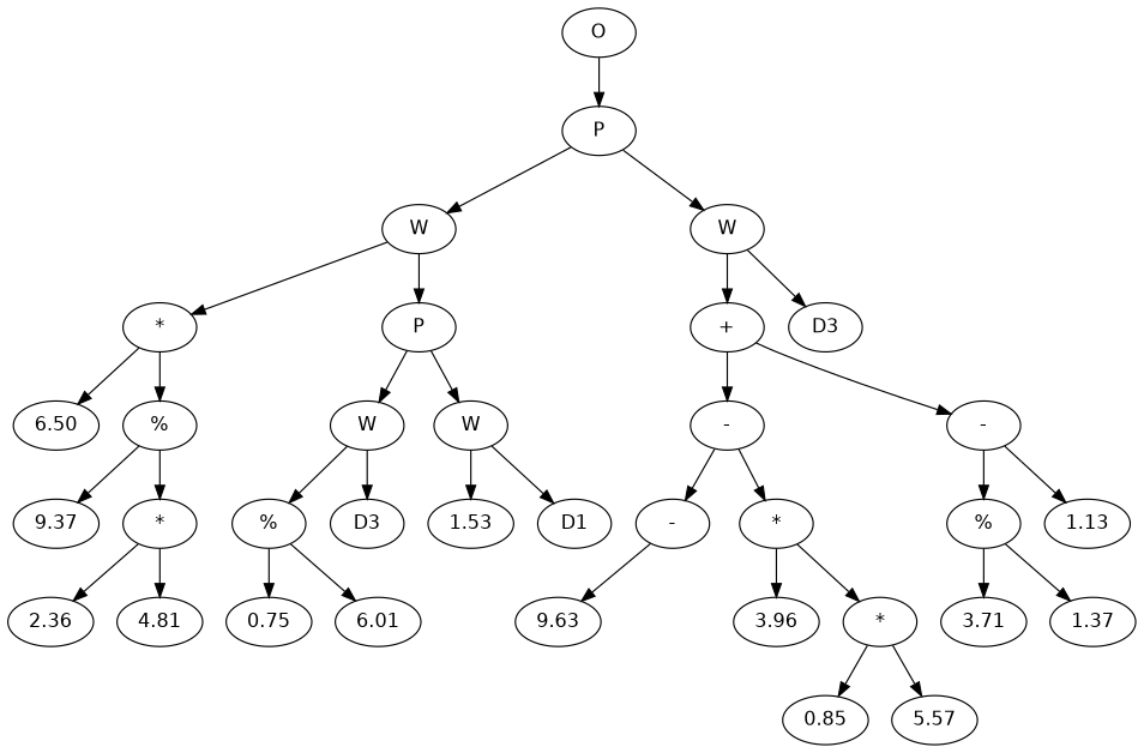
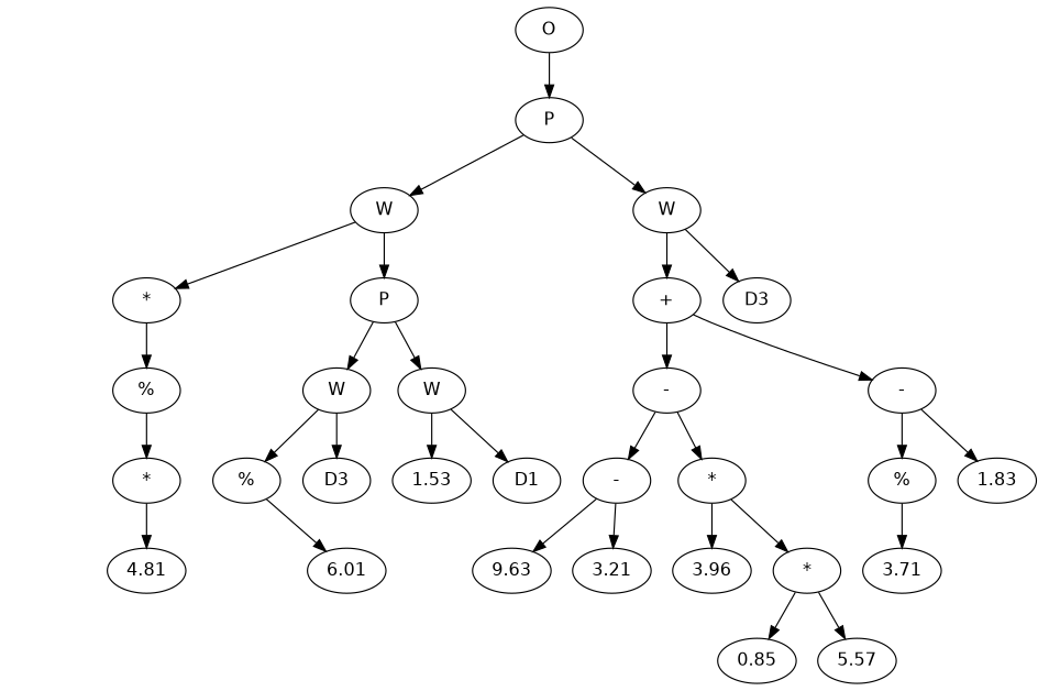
  digraph {
    fontname="DejaVu Sans"
    node [fontname="DejaVu Sans"]
    edge [fontname="DejaVu Sans"]
    n1 [label=O]
    n2 [label=P]
    n3 [label=W]
    n4 [label=W]
    n5 [label="*"]
    n6 [label=P]
    n7 [label="+"]
    n8 [label=D3]
-   n9 [label=6.50]
    n10 [label="%"]
    n11 [label=W]
    n12 [label=W]
-   n13 [label=9.37]
    n14 [label="*"]
-   n15 [label=2.36]
    n16 [label=4.81]
    n17 [label="%"]
    n18 [label=D3]
    n19 [label=1.53]
    n20 [label=D1]
-   n21 [label=0.75]
    n22 [label=6.01]
    n23 [label="-"]
    n24 [label="-"]
    n25 [label="-"]
    n26 [label="*"]
    n27 [label="%"]
-   n28 [label=1.13]
+   n28 [label=1.83]
    n29 [label=9.63]
+   n30 [label=3.21]
    n31 [label=3.96]
    n32 [label="*"]
    n33 [label=0.85]
    n34 [label=5.57]
    n35 [label=3.71]
-   n36 [label=1.37]
    n1 -> n2
    n2 -> n3
    n2 -> n4
    n3 -> n5
    n3 -> n6
    n4 -> n7
    n4 -> n8
-   n5 -> n9
    n5 -> n10
    n6 -> n11
    n6 -> n12
    n7 -> n23
    n7 -> n24
-   n10 -> n13
    n10 -> n14
    n11 -> n17
    n11 -> n18
    n12 -> n19
    n12 -> n20
-   n14 -> n15
    n14 -> n16
-   n17 -> n21
    n17 -> n22
    n23 -> n25
    n23 -> n26
    n24 -> n27
    n24 -> n28
    n25 -> n29
+   n25 -> n30
    n26 -> n31
    n26 -> n32
    n27 -> n35
-   n27 -> n36
    n32 -> n33
    n32 -> n34
  }
